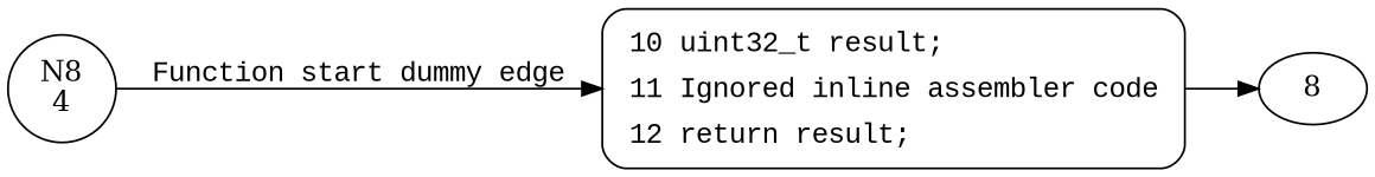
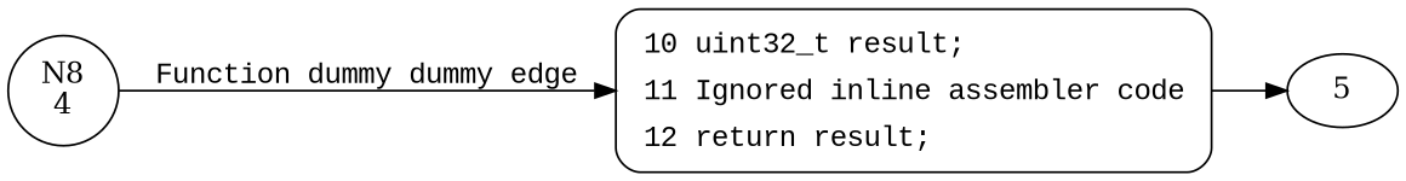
  digraph {
    rankdir=LR
    n1 [label="N8\n4" shape=circle]
    n2 [fillcolor=white fontname="Courier New" label=<<table border="0" cellborder="0" cellpadding="3" bgcolor="white"><tr><td align="right">10</td><td align="left">uint32_t result;</td></tr><tr><td align="right">11</td><td align="left">Ignored inline assembler code</td></tr><tr><td align="right">12</td><td align="left">return result;</td></tr></table>> penwidth=1 shape=Mrecord style="filled,bold"]
-   8
-   n1 -> n2 [fontname="Courier New" label="Function start dummy edge"]
+   8 [label=5]
+   n1 -> n2 [fontname="Courier New" label="Function dummy dummy edge"]
    n2 -> 8
  }
